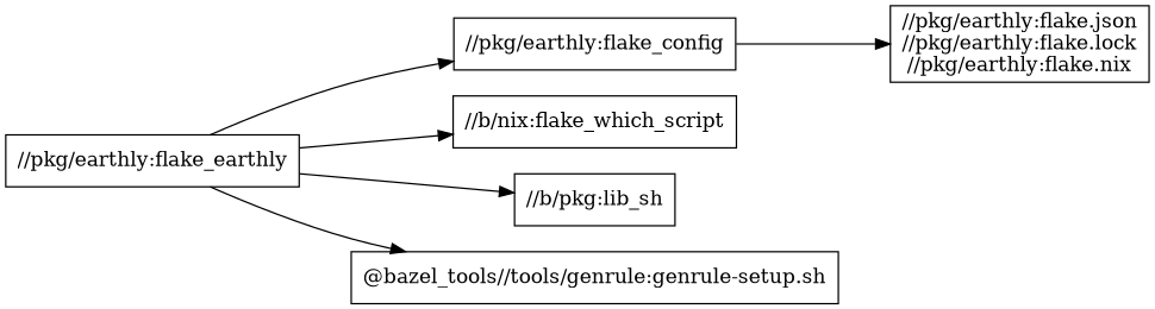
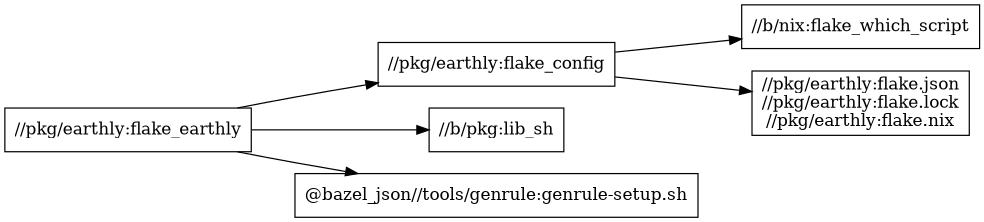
  digraph {
    rankdir=LR
    node [shape=box]
    "//pkg/earthly:flake_earthly"
    "//pkg/earthly:flake_config"
    "//b/nix:flake_which_script"
    n4 [label="//b/pkg:lib_sh"]
-   "@bazel_tools//tools/genrule:genrule-setup.sh"
+   "@bazel_tools//tools/genrule:genrule-setup.sh" [label="@bazel_json//tools/genrule:genrule-setup.sh"]
    "//pkg/earthly:flake.json\n//pkg/earthly:flake.lock\n//pkg/earthly:flake.nix"
    "//pkg/earthly:flake_earthly" -> "//pkg/earthly:flake_config"
-   "//pkg/earthly:flake_earthly" -> "//b/nix:flake_which_script"
+   "//pkg/earthly:flake_config" -> "//b/nix:flake_which_script"
    "//pkg/earthly:flake_earthly" -> n4
    "//pkg/earthly:flake_earthly" -> "@bazel_tools//tools/genrule:genrule-setup.sh"
    "//pkg/earthly:flake_config" -> "//pkg/earthly:flake.json\n//pkg/earthly:flake.lock\n//pkg/earthly:flake.nix"
  }
